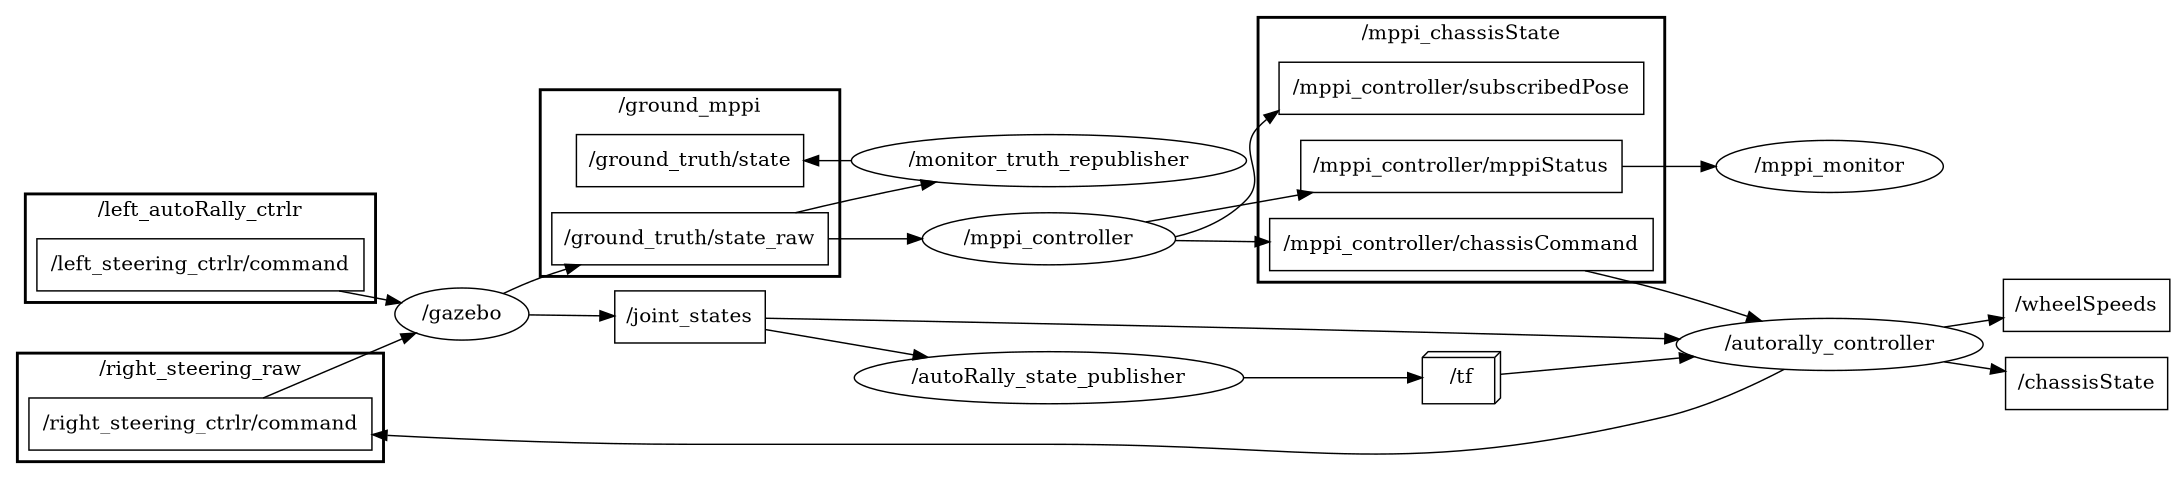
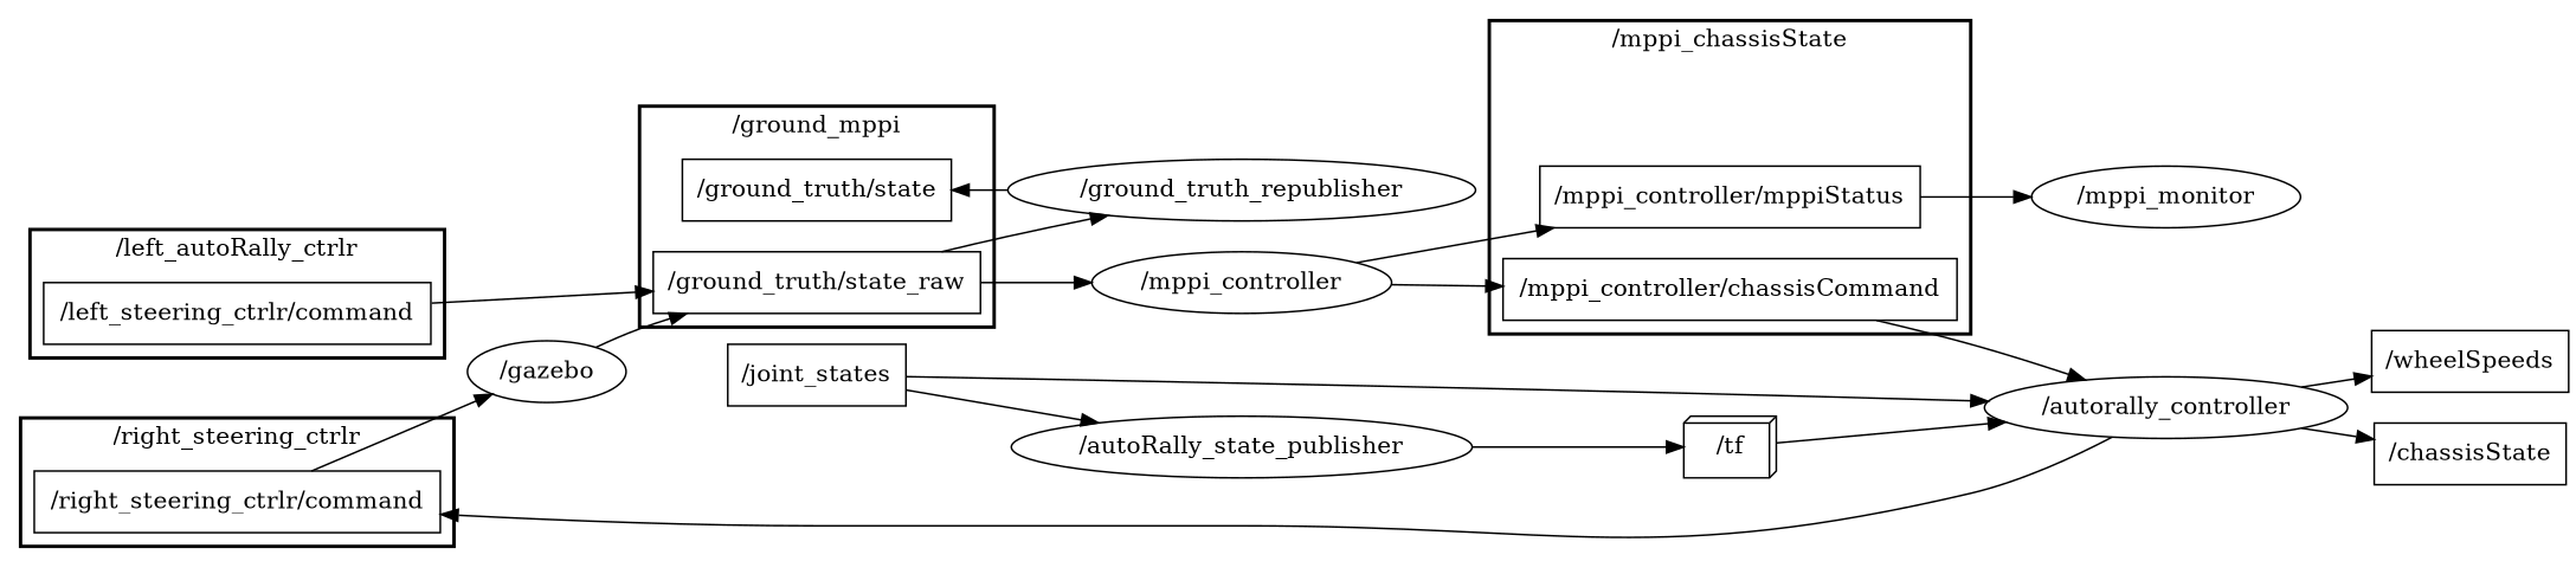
  digraph {
    compound=True
    rank=same
    rankdir=LR
    ranksep=0.2
    node [shape=box]
    edge [penwidth=1]
    n1 [height=0.5 label="/left_steering_ctrlr/command" width=3.1389]
-   n2 [height=0.5 label="/mppi_controller/subscribedPose" width=3.5]
    n3 [height=0.5 label="/mppi_controller/chassisCommand" width=3.6806]
    n4 [height=0.5 label="/mppi_controller/mppiStatus" width=3.0833]
    n5 [height=0.5 label="/ground_truth/state_raw" width=2.6528]
    n6 [height=0.5 label="/ground_truth/state" width=2.1806]
    n7 [height=0.5 label="/right_steering_ctrlr/command" width=3.2917]
    n8 [height=0.5 label="/gazebo" shape=ellipse width=1.2818]
    n9 [height=0.5 label="/autorally_controller" shape=ellipse width=2.9428]
    n10 [height=0.5 label="/mppi_monitor" shape=ellipse width=2.1845]
-   n11 [height=0.5 label="/monitor_truth_republisher" shape=ellipse width=3.7191]
+   n11 [height=0.5 label="/ground_truth_republisher" shape=ellipse width=3.7191]
    n12 [height=0.5 label="/mppi_controller" shape=ellipse width=2.4373]
    n13 [height=0.5 label="/joint_states" width=1.4444]
    n14 [height=0.5 label="/wheelSpeeds" width=1.5972]
    n15 [height=0.5 label="/chassisState" width=1.5556]
    n16 [height=0.5 label="/autoRally_state_publisher" shape=ellipse width=3.7372]
    n17 [height=0.5 label="/tf" shape=box3d width=0.75]
    subgraph cluster_1 {
      label="/left_autoRally_ctrlr"
      style=bold
      n1
    }
    subgraph cluster_2 {
      label="/mppi_chassisState"
      style=bold
-     n2
      n3
      n4
    }
    subgraph cluster_3 {
      label="/ground_mppi"
      style=bold
      n5
      n6
    }
    subgraph cluster_4 {
-     label="/right_steering_raw"
+     label="/right_steering_ctrlr"
      style=bold
      n7
    }
-   n1 -> n8
+   n1 -> n5
    n3 -> n9
    n4 -> n10
    n5 -> n11
    n5 -> n12
    n7 -> n8
    n8 -> n5
-   n8 -> n13
    n9 -> n7
    n9 -> n14
    n9 -> n15
    n11 -> n6
-   n12 -> n2
    n12 -> n3
    n12 -> n4
    n13 -> n9
    n13 -> n16
    n16 -> n17
    n17 -> n9
  }
